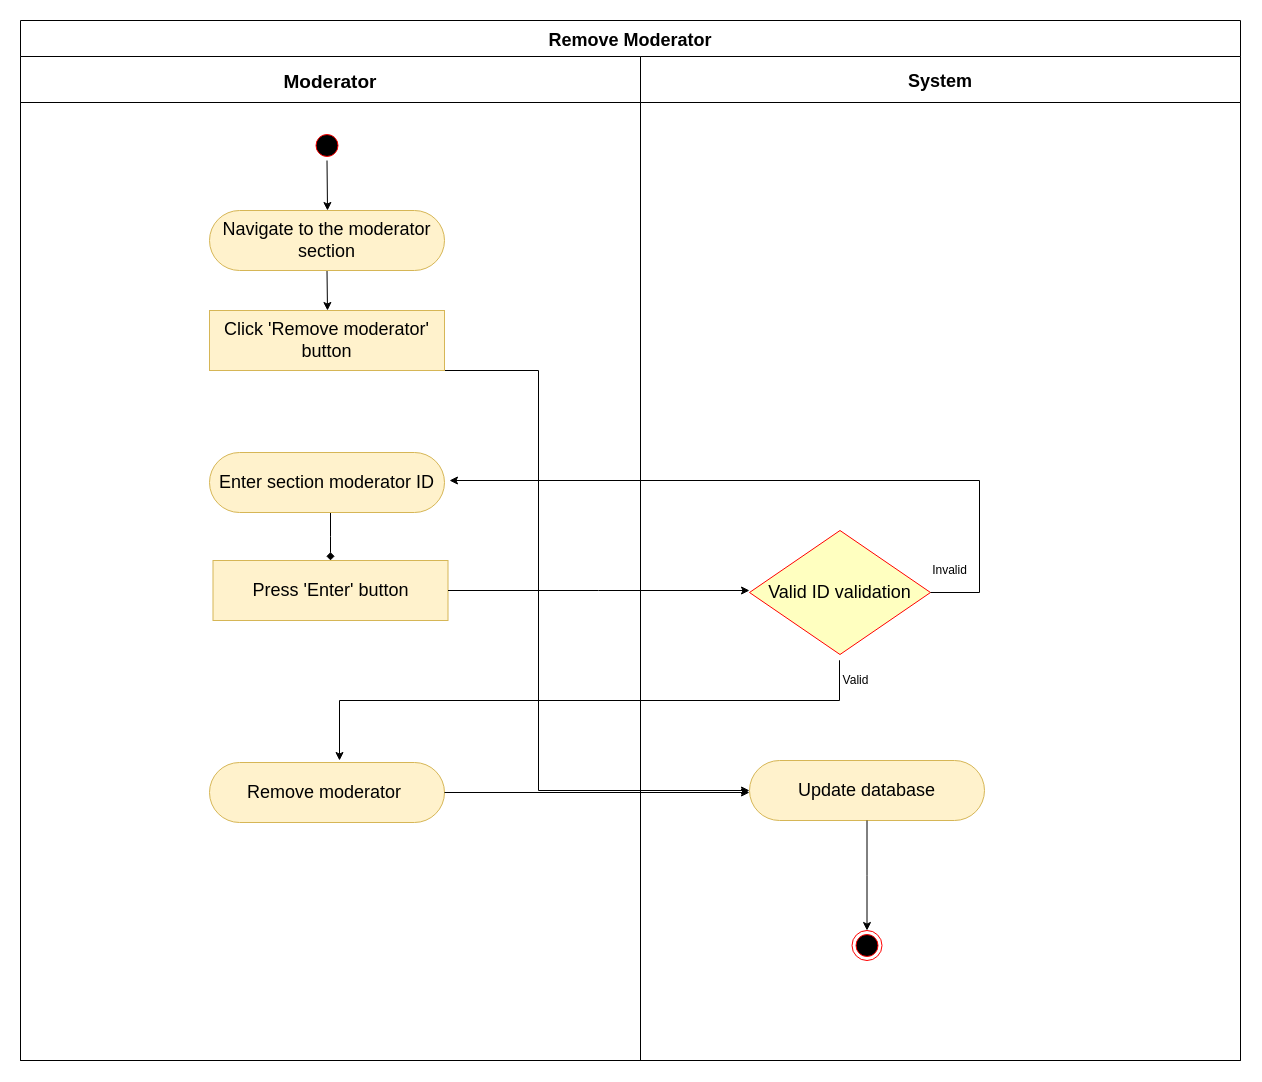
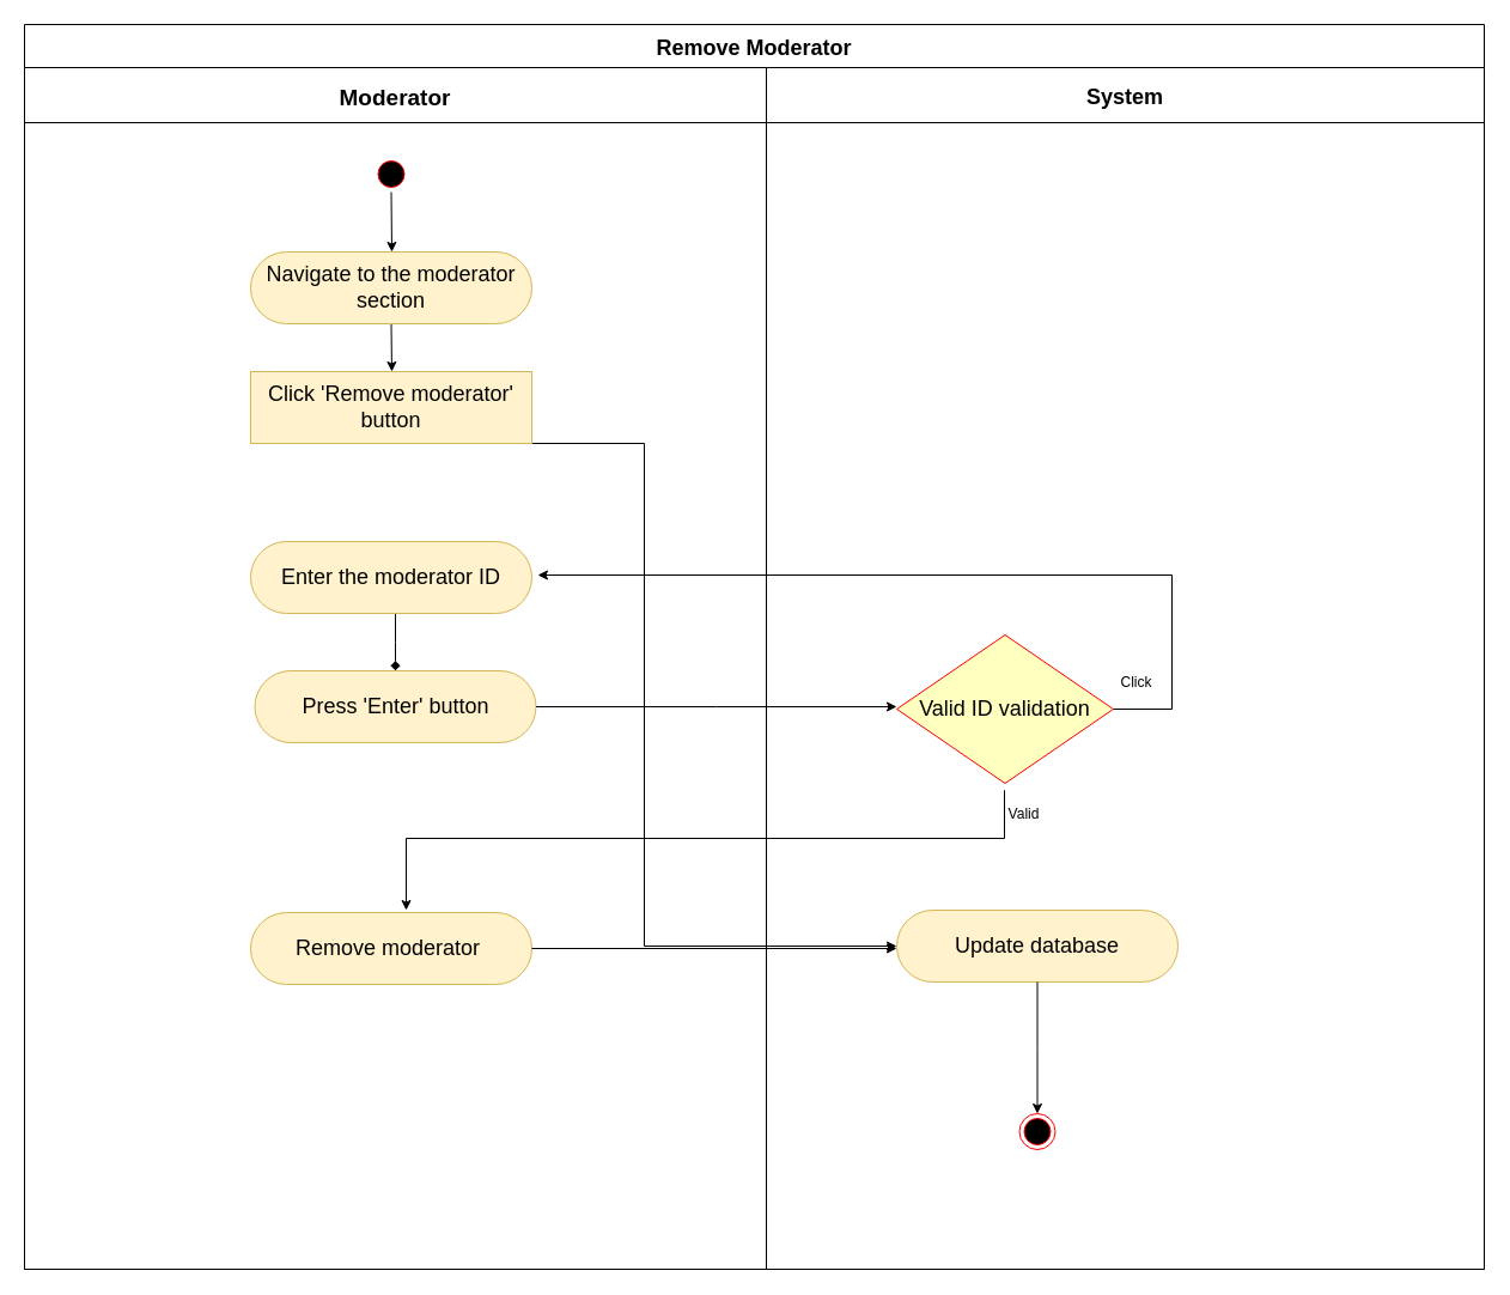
  <mxCell id="0" />
  <mxCell id="1" parent="0" />
  <mxCell id="2" value="Remove Moderator" style="swimlane;childLayout=stackLayout;resizeParent=1;resizeParentMax=0;startSize=36;fontSize=18;swimlaneFillColor=none;fillColor=default;" vertex="1" parent="1"><mxGeometry x="20" y="20" width="1220" height="1040" as="geometry" /></mxCell>
  <mxCell id="3" value="Moderator" style="swimlane;startSize=46;fontSize=19;" vertex="1" parent="2"><mxGeometry y="36" width="620" height="1004" as="geometry"><mxRectangle y="36" width="50" height="1234" as="alternateBounds" /></mxGeometry></mxCell>
  <mxCell id="4" style="edgeStyle=elbowEdgeStyle;rounded=0;orthogonalLoop=1;jettySize=auto;html=1;exitX=0.5;exitY=1;exitDx=0;exitDy=0;entryX=0.5;entryY=0;entryDx=0;entryDy=0;" edge="1" parent="3" source="5" target="9"><mxGeometry relative="1" as="geometry" /></mxCell>
  <mxCell id="5" value="&lt;span id=&quot;docs-internal-guid-8911267b-7fff-a18d-b840-a1d3abe466f2&quot;&gt;&lt;span style=&quot;background-color: transparent; font-variant-numeric: normal; font-variant-east-asian: normal; vertical-align: baseline;&quot;&gt;&lt;font style=&quot;font-size: 18px;&quot;&gt;Navigate to the moderator section&lt;/font&gt;&lt;/span&gt;&lt;/span&gt;" style="rounded=1;whiteSpace=wrap;html=1;fontSize=18;arcSize=50;fillColor=#fff2cc;strokeColor=#d6b656;" vertex="1" parent="3"><mxGeometry x="189" y="154" width="235" height="60" as="geometry" /></mxCell>
  <mxCell id="6" style="edgeStyle=elbowEdgeStyle;rounded=0;orthogonalLoop=1;jettySize=auto;html=1;entryX=0.5;entryY=0;entryDx=0;entryDy=0;" edge="1" parent="3" source="7" target="5"><mxGeometry relative="1" as="geometry" /></mxCell>
  <mxCell id="7" value="" style="ellipse;html=1;shape=startState;fillColor=#000000;strokeColor=#ff0000;" vertex="1" parent="3"><mxGeometry x="291.5" y="74" width="30" height="30" as="geometry" /></mxCell>
  <mxCell id="8" style="edgeStyle=elbowEdgeStyle;rounded=0;orthogonalLoop=1;jettySize=auto;html=1;exitX=0.5;exitY=1;exitDx=0;exitDy=0;" edge="1" parent="3" source="9" target="15"><mxGeometry relative="1" as="geometry" /></mxCell>
  <mxCell id="9" value="&lt;span id=&quot;docs-internal-guid-8911267b-7fff-a18d-b840-a1d3abe466f2&quot;&gt;&lt;span style=&quot;background-color: transparent; font-variant-numeric: normal; font-variant-east-asian: normal; vertical-align: baseline;&quot;&gt;&lt;font style=&quot;font-size: 18px;&quot;&gt;Click 'Remove moderator' button&lt;br&gt;&lt;/font&gt;&lt;/span&gt;&lt;/span&gt;" style="whiteSpace=wrap;html=1;fontSize=18;arcSize=50;fillColor=#fff2cc;strokeColor=#d6b656;rounded=0;" vertex="1" parent="3"><mxGeometry x="189" y="254" width="235" height="60" as="geometry" /></mxCell>
  <mxCell id="10" style="edgeStyle=elbowEdgeStyle;rounded=0;orthogonalLoop=1;jettySize=auto;html=1;entryX=0.5;entryY=0;entryDx=0;entryDy=0;endArrow=diamond;" edge="1" parent="3" source="11" target="12"><mxGeometry relative="1" as="geometry" /></mxCell>
- <mxCell id="11" value="&lt;span id=&quot;docs-internal-guid-8911267b-7fff-a18d-b840-a1d3abe466f2&quot;&gt;&lt;span style=&quot;background-color: transparent; font-variant-numeric: normal; font-variant-east-asian: normal; vertical-align: baseline;&quot;&gt;&lt;font style=&quot;font-size: 18px;&quot;&gt;Enter section moderator ID&lt;/font&gt;&lt;/span&gt;&lt;/span&gt;" style="rounded=1;whiteSpace=wrap;html=1;fontSize=18;arcSize=50;fillColor=#fff2cc;strokeColor=#d6b656;" vertex="1" parent="3"><mxGeometry x="189" y="396" width="235" height="60" as="geometry" /></mxCell>
- <mxCell id="12" value="&lt;span id=&quot;docs-internal-guid-8911267b-7fff-a18d-b840-a1d3abe466f2&quot;&gt;&lt;span style=&quot;background-color: transparent; font-variant-numeric: normal; font-variant-east-asian: normal; vertical-align: baseline;&quot;&gt;&lt;font style=&quot;font-size: 18px;&quot;&gt;Press 'Enter' button&lt;/font&gt;&lt;/span&gt;&lt;/span&gt;" style="whiteSpace=wrap;html=1;fontSize=18;arcSize=50;fillColor=#fff2cc;strokeColor=#d6b656;rounded=0;" vertex="1" parent="3"><mxGeometry x="192.5" y="504" width="235" height="60" as="geometry" /></mxCell>
+ <mxCell id="11" value="&lt;span id=&quot;docs-internal-guid-8911267b-7fff-a18d-b840-a1d3abe466f2&quot;&gt;&lt;span style=&quot;background-color: transparent; font-variant-numeric: normal; font-variant-east-asian: normal; vertical-align: baseline;&quot;&gt;&lt;font style=&quot;font-size: 18px;&quot;&gt;Enter the moderator ID&lt;/font&gt;&lt;/span&gt;&lt;/span&gt;" style="rounded=1;whiteSpace=wrap;html=1;fontSize=18;arcSize=50;fillColor=#fff2cc;strokeColor=#d6b656;" vertex="1" parent="3"><mxGeometry x="189" y="396" width="235" height="60" as="geometry" /></mxCell>
+ <mxCell id="12" value="&lt;span id=&quot;docs-internal-guid-8911267b-7fff-a18d-b840-a1d3abe466f2&quot;&gt;&lt;span style=&quot;background-color: transparent; font-variant-numeric: normal; font-variant-east-asian: normal; vertical-align: baseline;&quot;&gt;&lt;font style=&quot;font-size: 18px;&quot;&gt;Press 'Enter' button&lt;/font&gt;&lt;/span&gt;&lt;/span&gt;" style="rounded=1;whiteSpace=wrap;html=1;fontSize=18;arcSize=50;fillColor=#fff2cc;strokeColor=#d6b656;" vertex="1" parent="3"><mxGeometry x="192.5" y="504" width="235" height="60" as="geometry" /></mxCell>
  <mxCell id="13" value="&lt;span id=&quot;docs-internal-guid-8911267b-7fff-a18d-b840-a1d3abe466f2&quot;&gt;&lt;span style=&quot;background-color: transparent; font-variant-numeric: normal; font-variant-east-asian: normal; vertical-align: baseline;&quot;&gt;&lt;font style=&quot;font-size: 18px;&quot;&gt;Remove moderator&amp;nbsp;&lt;/font&gt;&lt;/span&gt;&lt;/span&gt;" style="rounded=1;whiteSpace=wrap;html=1;fontSize=18;arcSize=50;fillColor=#fff2cc;strokeColor=#d6b656;" vertex="1" parent="3"><mxGeometry x="189" y="706" width="235" height="60" as="geometry" /></mxCell>
  <mxCell id="14" value="System" style="swimlane;startSize=46;fontSize=18;gradientColor=none;strokeColor=#000000;" vertex="1" parent="2"><mxGeometry x="620" y="36" width="600" height="1004" as="geometry" /></mxCell>
  <mxCell id="15" value="&lt;span id=&quot;docs-internal-guid-8911267b-7fff-a18d-b840-a1d3abe466f2&quot;&gt;&lt;span style=&quot;background-color: transparent; font-variant-numeric: normal; font-variant-east-asian: normal; vertical-align: baseline;&quot;&gt;&lt;font style=&quot;font-size: 18px;&quot;&gt;Update database&lt;/font&gt;&lt;/span&gt;&lt;/span&gt;" style="rounded=1;whiteSpace=wrap;html=1;fontSize=18;arcSize=50;fillColor=#fff2cc;strokeColor=#d6b656;" vertex="1" parent="14"><mxGeometry x="109" y="704" width="235" height="60" as="geometry" /></mxCell>
  <mxCell id="16" value="" style="ellipse;html=1;shape=endState;fillColor=#000000;strokeColor=#ff0000;fontSize=18;direction=west;" vertex="1" parent="14"><mxGeometry x="211.5" y="874" width="30" height="30" as="geometry" /></mxCell>
  <mxCell id="17" value="Valid ID validation" style="rhombus;whiteSpace=wrap;html=1;fillColor=#ffffc0;strokeColor=#ff0000;fontSize=18;" vertex="1" parent="14"><mxGeometry x="109" y="474" width="181" height="124" as="geometry" /></mxCell>
  <mxCell id="18" style="edgeStyle=elbowEdgeStyle;rounded=0;orthogonalLoop=1;jettySize=auto;html=1;entryX=0;entryY=0.5;entryDx=0;entryDy=0;" edge="1" parent="2" source="12"><mxGeometry relative="1" as="geometry"><mxPoint x="729" y="570" as="targetPoint" /></mxGeometry></mxCell>
  <mxCell id="19" style="edgeStyle=orthogonalEdgeStyle;rounded=0;orthogonalLoop=1;jettySize=auto;html=1;" edge="1" parent="1"><mxGeometry relative="1" as="geometry"><mxPoint x="339" y="760" as="targetPoint" /><mxPoint x="839" y="680" as="sourcePoint" /><Array as="points"><mxPoint x="839" y="660" /><mxPoint x="839" y="700" /><mxPoint x="339" y="700" /></Array></mxGeometry></mxCell>
  <mxCell id="20" style="edgeStyle=orthogonalEdgeStyle;rounded=0;orthogonalLoop=1;jettySize=auto;html=1;" edge="1" parent="1" source="13"><mxGeometry relative="1" as="geometry"><mxPoint x="749" y="792" as="targetPoint" /></mxGeometry></mxCell>
  <mxCell id="21" style="edgeStyle=orthogonalEdgeStyle;rounded=0;orthogonalLoop=1;jettySize=auto;html=1;" edge="1" parent="1" source="15"><mxGeometry relative="1" as="geometry"><mxPoint x="866.5" y="930" as="targetPoint" /></mxGeometry></mxCell>
  <mxCell id="22" value="Valid" style="text;html=1;align=center;verticalAlign=middle;resizable=0;points=[];autosize=1;strokeColor=none;fillColor=none;" vertex="1" parent="1"><mxGeometry x="830" y="665" width="50" height="30" as="geometry" /></mxCell>
  <mxCell id="23" style="edgeStyle=orthogonalEdgeStyle;rounded=0;orthogonalLoop=1;jettySize=auto;html=1;" edge="1" parent="1" source="17"><mxGeometry relative="1" as="geometry"><mxPoint x="449" y="480" as="targetPoint" /><Array as="points"><mxPoint x="979" y="592" /><mxPoint x="979" y="480" /><mxPoint x="449" y="480" /></Array></mxGeometry></mxCell>
- <mxCell id="24" value="Invalid" style="text;html=1;align=center;verticalAlign=middle;resizable=0;points=[];autosize=1;strokeColor=none;fillColor=none;" vertex="1" parent="1"><mxGeometry x="919" y="555" width="60" height="30" as="geometry" /></mxCell>
+ <mxCell id="24" value="Click" style="text;html=1;align=center;verticalAlign=middle;resizable=0;points=[];autosize=1;strokeColor=none;fillColor=none;" vertex="1" parent="1"><mxGeometry x="919" y="555" width="60" height="30" as="geometry" /></mxCell>
